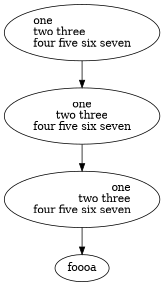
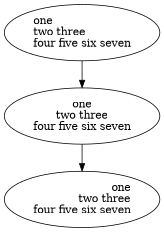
  digraph {
    n1 [label="one\ltwo three\lfour five six seven\l"]
    n2 [label="one\ntwo three\nfour five six seven"]
    n3 [label="one\rtwo three\rfour five six seven\r"]
-   n4 [label=foooa]
    n1 -> n2
    n2 -> n3
-   n3 -> n4
  }
